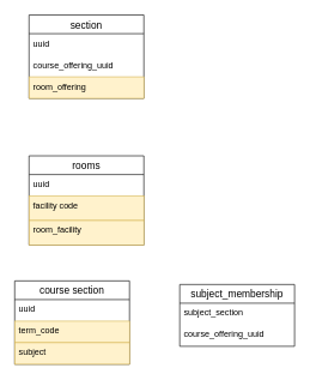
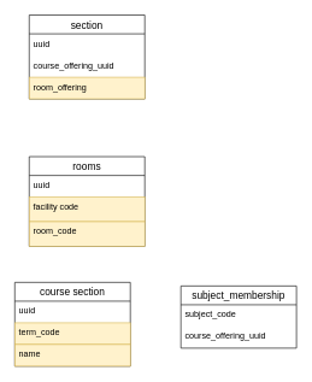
  <mxCell id="0" />
  <mxCell id="1" parent="0" />
  <mxCell id="2" value="section" style="swimlane;fontStyle=0;childLayout=stackLayout;horizontal=1;startSize=26;horizontalStack=0;resizeParent=1;resizeParentMax=0;resizeLast=0;collapsible=1;marginBottom=0;align=center;fontSize=14;" vertex="1" parent="1"><mxGeometry x="40" y="20" width="160" height="116" as="geometry"><mxRectangle x="110" y="210" width="80" height="30" as="alternateBounds" /></mxGeometry></mxCell>
  <mxCell id="3" value="uuid" style="text;strokeColor=none;fillColor=none;spacingLeft=4;spacingRight=4;overflow=hidden;rotatable=0;points=[[0,0.5],[1,0.5]];portConstraint=eastwest;fontSize=12;" vertex="1" parent="2"><mxGeometry y="26" width="160" height="30" as="geometry" /></mxCell>
  <mxCell id="4" value="course_offering_uuid" style="text;strokeColor=none;fillColor=none;spacingLeft=4;spacingRight=4;overflow=hidden;rotatable=0;points=[[0,0.5],[1,0.5]];portConstraint=eastwest;fontSize=12;" vertex="1" parent="2"><mxGeometry y="56" width="160" height="30" as="geometry" /></mxCell>
  <mxCell id="5" value="room_offering" style="text;strokeColor=#d6b656;fillColor=#fff2cc;spacingLeft=4;spacingRight=4;overflow=hidden;rotatable=0;points=[[0,0.5],[1,0.5]];portConstraint=eastwest;fontSize=12;" vertex="1" parent="2"><mxGeometry y="86" width="160" height="30" as="geometry" /></mxCell>
  <mxCell id="6" value="rooms" style="swimlane;fontStyle=0;childLayout=stackLayout;horizontal=1;startSize=26;horizontalStack=0;resizeParent=1;resizeParentMax=0;resizeLast=0;collapsible=1;marginBottom=0;align=center;fontSize=14;" vertex="1" parent="1"><mxGeometry x="40" y="216" width="160" height="124" as="geometry"><mxRectangle x="110" y="210" width="80" height="30" as="alternateBounds" /></mxGeometry></mxCell>
  <mxCell id="7" value="uuid" style="text;strokeColor=none;fillColor=none;spacingLeft=4;spacingRight=4;overflow=hidden;rotatable=0;points=[[0,0.5],[1,0.5]];portConstraint=eastwest;fontSize=12;" vertex="1" parent="6"><mxGeometry y="26" width="160" height="30" as="geometry" /></mxCell>
  <mxCell id="8" value="facility code" style="text;strokeColor=#d6b656;fillColor=#fff2cc;spacingLeft=4;spacingRight=4;overflow=hidden;rotatable=0;points=[[0,0.5],[1,0.5]];portConstraint=eastwest;fontSize=12;" vertex="1" parent="6"><mxGeometry y="56" width="160" height="34" as="geometry" /></mxCell>
- <mxCell id="9" value="room_facility" style="text;strokeColor=#d6b656;fillColor=#fff2cc;spacingLeft=4;spacingRight=4;overflow=hidden;rotatable=0;points=[[0,0.5],[1,0.5]];portConstraint=eastwest;fontSize=12;" vertex="1" parent="6"><mxGeometry y="90" width="160" height="34" as="geometry" /></mxCell>
+ <mxCell id="9" value="room_code" style="text;strokeColor=#d6b656;fillColor=#fff2cc;spacingLeft=4;spacingRight=4;overflow=hidden;rotatable=0;points=[[0,0.5],[1,0.5]];portConstraint=eastwest;fontSize=12;" vertex="1" parent="6"><mxGeometry y="90" width="160" height="34" as="geometry" /></mxCell>
  <mxCell id="10" value="course section" style="swimlane;fontStyle=0;childLayout=stackLayout;horizontal=1;startSize=26;horizontalStack=0;resizeParent=1;resizeParentMax=0;resizeLast=0;collapsible=1;marginBottom=0;align=center;fontSize=14;" vertex="1" parent="1"><mxGeometry x="20" y="390" width="160" height="116" as="geometry" /></mxCell>
  <mxCell id="11" value="uuid" style="text;strokeColor=none;fillColor=none;spacingLeft=4;spacingRight=4;overflow=hidden;rotatable=0;points=[[0,0.5],[1,0.5]];portConstraint=eastwest;fontSize=12;" vertex="1" parent="10"><mxGeometry y="26" width="160" height="30" as="geometry" /></mxCell>
  <mxCell id="12" value="term_code" style="text;strokeColor=#d6b656;fillColor=#fff2cc;spacingLeft=4;spacingRight=4;overflow=hidden;rotatable=0;points=[[0,0.5],[1,0.5]];portConstraint=eastwest;fontSize=12;" vertex="1" parent="10"><mxGeometry y="56" width="160" height="30" as="geometry" /></mxCell>
- <mxCell id="13" value="subject" style="text;strokeColor=#d6b656;fillColor=#fff2cc;spacingLeft=4;spacingRight=4;overflow=hidden;rotatable=0;points=[[0,0.5],[1,0.5]];portConstraint=eastwest;fontSize=12;" vertex="1" parent="10"><mxGeometry y="86" width="160" height="30" as="geometry" /></mxCell>
+ <mxCell id="13" value="name" style="text;strokeColor=#d6b656;fillColor=#fff2cc;spacingLeft=4;spacingRight=4;overflow=hidden;rotatable=0;points=[[0,0.5],[1,0.5]];portConstraint=eastwest;fontSize=12;" vertex="1" parent="10"><mxGeometry y="86" width="160" height="30" as="geometry" /></mxCell>
  <mxCell id="14" value="subject_membership" style="swimlane;fontStyle=0;childLayout=stackLayout;horizontal=1;startSize=26;horizontalStack=0;resizeParent=1;resizeParentMax=0;resizeLast=0;collapsible=1;marginBottom=0;align=center;fontSize=14;autosize=0;" vertex="1" parent="1"><mxGeometry x="250" y="395" width="160" height="86" as="geometry" /></mxCell>
- <mxCell id="15" value="subject_section" style="text;strokeColor=none;fillColor=none;spacingLeft=4;spacingRight=4;overflow=hidden;rotatable=0;points=[[0,0.5],[1,0.5]];portConstraint=eastwest;fontSize=12;" vertex="1" parent="14"><mxGeometry y="26" width="160" height="30" as="geometry" /></mxCell>
+ <mxCell id="15" value="subject_code" style="text;strokeColor=none;fillColor=none;spacingLeft=4;spacingRight=4;overflow=hidden;rotatable=0;points=[[0,0.5],[1,0.5]];portConstraint=eastwest;fontSize=12;" vertex="1" parent="14"><mxGeometry y="26" width="160" height="30" as="geometry" /></mxCell>
  <mxCell id="16" value="course_offering_uuid" style="text;strokeColor=none;fillColor=none;spacingLeft=4;spacingRight=4;overflow=hidden;rotatable=0;points=[[0,0.5],[1,0.5]];portConstraint=eastwest;fontSize=12;" vertex="1" parent="14"><mxGeometry y="56" width="160" height="30" as="geometry" /></mxCell>
